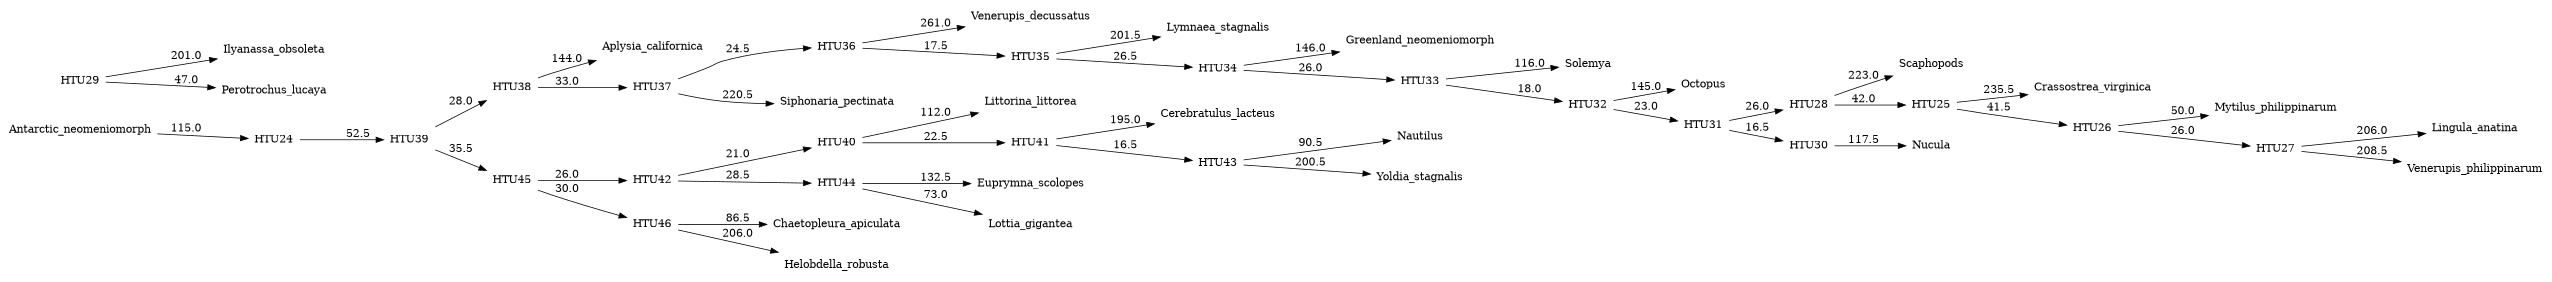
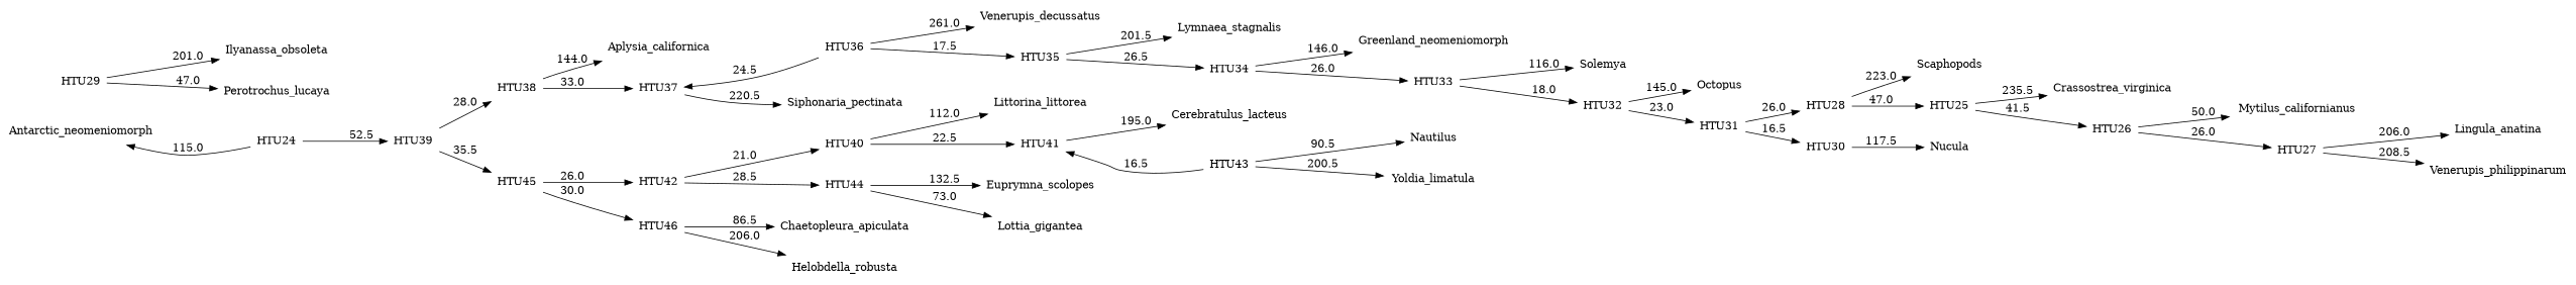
  digraph {
    rankdir=LR
    node [shape=none]
    n1 [label=Antarctic_neomeniomorph]
    n2 [label=Aplysia_californica]
    n3 [label=Cerebratulus_lacteus]
    n4 [label=Chaetopleura_apiculata]
    n5 [label=Crassostrea_virginica]
    n6 [label=Euprymna_scolopes]
    n7 [label=Greenland_neomeniomorph]
    n8 [label=Helobdella_robusta]
    n9 [label=Ilyanassa_obsoleta]
    n10 [label=Lingula_anatina]
    n11 [label=Littorina_littorea]
    n12 [label=Lottia_gigantea]
    n13 [label=Lymnaea_stagnalis]
-   n14 [label=Mytilus_philippinarum]
+   n14 [label=Mytilus_californianus]
    n15 [label=Nautilus]
    n16 [label=Nucula]
    n17 [label=Octopus]
    n18 [label=Perotrochus_lucaya]
    n19 [label=Scaphopods]
    n20 [label=Siphonaria_pectinata]
    n21 [label=Solemya]
    n22 [label=Venerupis_decussatus]
    n23 [label=Venerupis_philippinarum]
-   n24 [label=Yoldia_stagnalis]
+   n24 [label=Yoldia_limatula]
    n25 [label=HTU24]
    n26 [label=HTU39]
    n27 [label=HTU38]
    n28 [label=HTU45]
    n29 [label=HTU25]
    n30 [label=HTU26]
    n31 [label=HTU27]
    n32 [label=HTU28]
    n33 [label=HTU29]
    n34 [label=HTU30]
    n35 [label=HTU31]
    n36 [label=HTU32]
    n37 [label=HTU33]
    n38 [label=HTU34]
    n39 [label=HTU35]
    n40 [label=HTU36]
    n41 [label=HTU37]
    n42 [label=HTU42]
    n43 [label=HTU46]
    n44 [label=HTU40]
    n45 [label=HTU41]
    n46 [label=HTU43]
    n47 [label=HTU44]
-   n1 -> n25 [label=115.0]
+   n25 -> n1 [label=115.0]
    n25 -> n26 [label=52.5]
    n26 -> n27 [label=28.0]
    n26 -> n28 [label=35.5]
    n27 -> n2 [label=144.0]
    n27 -> n41 [label=33.0]
    n28 -> n42 [label=26.0]
    n28 -> n43 [label=30.0]
    n29 -> n5 [label=235.5]
    n29 -> n30 [label=41.5]
    n30 -> n14 [label=50.0]
    n30 -> n31 [label=26.0]
    n31 -> n10 [label=206.0]
    n31 -> n23 [label=208.5]
    n32 -> n19 [label=223.0]
-   n32 -> n29 [label=42.0]
+   n32 -> n29 [label=47.0]
    n33 -> n9 [label=201.0]
    n33 -> n18 [label=47.0]
    n34 -> n16 [label=117.5]
    n35 -> n32 [label=26.0]
    n35 -> n34 [label=16.5]
    n36 -> n17 [label=145.0]
    n36 -> n35 [label=23.0]
    n37 -> n21 [label=116.0]
    n37 -> n36 [label=18.0]
    n38 -> n7 [label=146.0]
    n38 -> n37 [label=26.0]
    n39 -> n13 [label=201.5]
    n39 -> n38 [label=26.5]
    n40 -> n22 [label=261.0]
    n40 -> n39 [label=17.5]
    n41 -> n20 [label=220.5]
-   n41 -> n40 [label=24.5]
+   n40 -> n41 [label=24.5]
    n42 -> n44 [label=21.0]
    n42 -> n47 [label=28.5]
    n43 -> n4 [label=86.5]
    n43 -> n8 [label=206.0]
    n44 -> n11 [label=112.0]
    n44 -> n45 [label=22.5]
    n45 -> n3 [label=195.0]
-   n45 -> n46 [label=16.5]
+   n46 -> n45 [label=16.5]
    n46 -> n15 [label=90.5]
    n46 -> n24 [label=200.5]
    n47 -> n6 [label=132.5]
    n47 -> n12 [label=73.0]
  }
